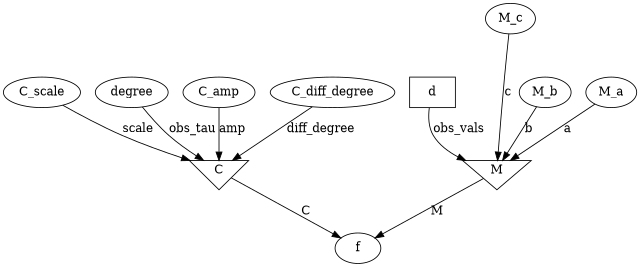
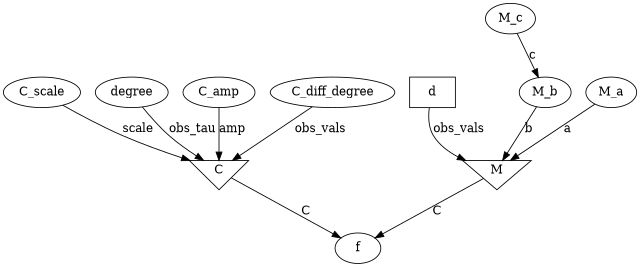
  digraph {
    d [shape=box]
    M [shape=invtriangle]
    f
    C [shape=invtriangle]
    n5 [label=degree]
    M_b
    M_a
    C_amp
    M_c
    C_diff_degree
    C_scale
    d -> M [label=obs_vals]
-   M -> f [label=M]
+   M -> f [label=C]
    C -> f [label=C]
    n5 -> C [label=obs_tau]
    M_b -> M [label=b]
    M_a -> M [label=a]
    C_amp -> C [label=amp]
-   M_c -> M [label=c]
-   C_diff_degree -> C [label=diff_degree]
+   M_c -> M_b [label=c]
+   C_diff_degree -> C [label=obs_vals]
    C_scale -> C [label=scale]
  }
